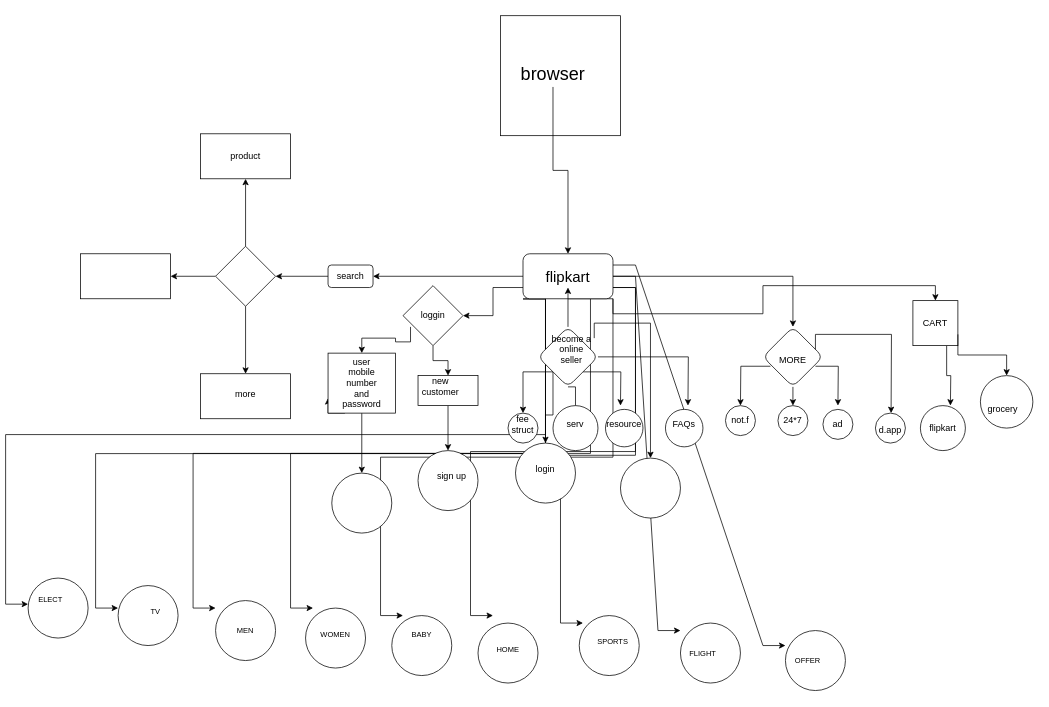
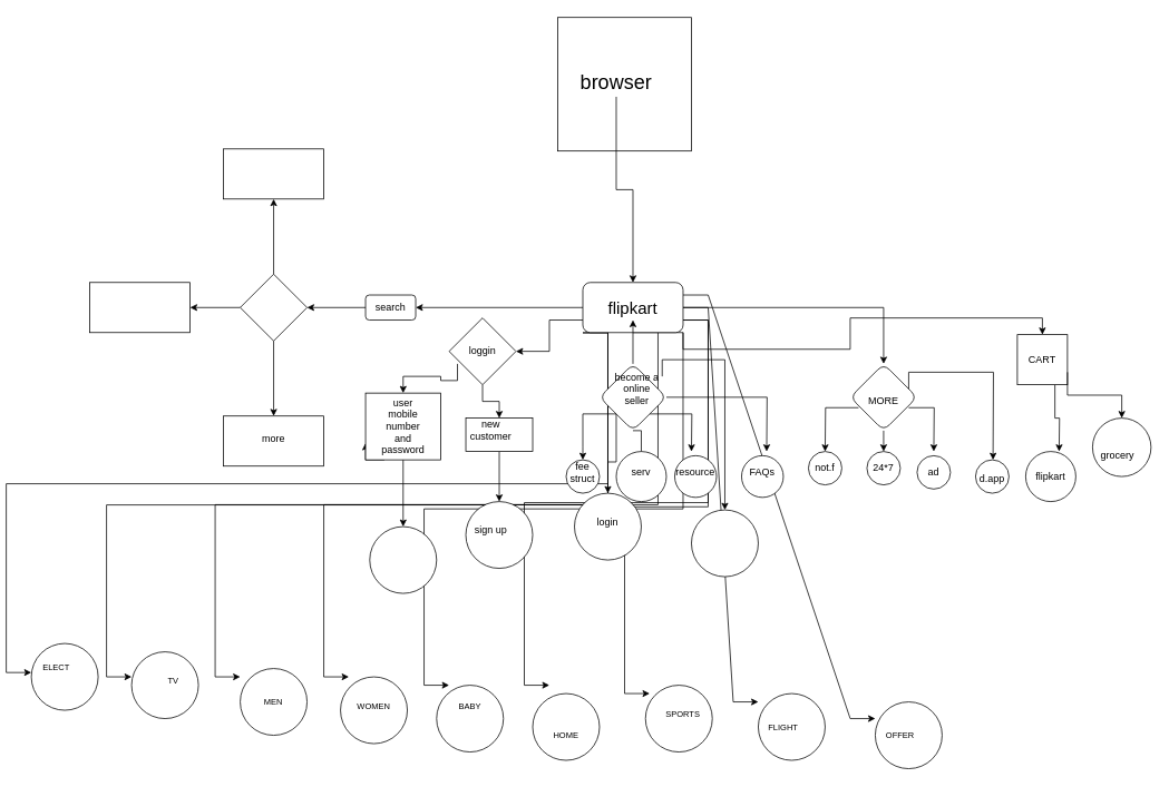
  <mxCell id="0" />
  <mxCell id="1" parent="0" />
  <mxCell id="2" value="" style="whiteSpace=wrap;html=1;aspect=fixed;" vertex="1" parent="1"><mxGeometry x="650" y="20" width="160" height="160" as="geometry" /></mxCell>
  <mxCell id="3" value="" style="edgeStyle=orthogonalEdgeStyle;rounded=0;orthogonalLoop=1;jettySize=auto;html=1;" edge="1" parent="1" source="4" target="18"><mxGeometry relative="1" as="geometry" /></mxCell>
  <mxCell id="4" value="&lt;font style=&quot;font-size: 24px;&quot;&gt;browser&lt;/font&gt;" style="text;strokeColor=none;align=center;fillColor=none;html=1;verticalAlign=middle;whiteSpace=wrap;rounded=0;" vertex="1" parent="1"><mxGeometry x="690" y="80" width="60" height="35" as="geometry" /></mxCell>
  <mxCell id="5" style="edgeStyle=orthogonalEdgeStyle;rounded=0;orthogonalLoop=1;jettySize=auto;html=1;exitX=0;exitY=0.5;exitDx=0;exitDy=0;" edge="1" parent="1" source="18" target="20"><mxGeometry relative="1" as="geometry"><mxPoint x="600" y="368" as="targetPoint" /></mxGeometry></mxCell>
  <mxCell id="6" style="edgeStyle=orthogonalEdgeStyle;rounded=0;orthogonalLoop=1;jettySize=auto;html=1;exitX=0;exitY=0.75;exitDx=0;exitDy=0;" edge="1" parent="1" source="18" target="33"><mxGeometry relative="1" as="geometry"><mxPoint x="560" y="420" as="targetPoint" /></mxGeometry></mxCell>
  <mxCell id="7" value="" style="edgeStyle=orthogonalEdgeStyle;rounded=0;orthogonalLoop=1;jettySize=auto;html=1;" edge="1" parent="1" source="18" target="70"><mxGeometry relative="1" as="geometry" /></mxCell>
  <mxCell id="8" style="edgeStyle=orthogonalEdgeStyle;rounded=0;orthogonalLoop=1;jettySize=auto;html=1;exitX=1;exitY=1;exitDx=0;exitDy=0;" edge="1" parent="1" source="18" target="84"><mxGeometry relative="1" as="geometry"><mxPoint x="1240" y="440" as="targetPoint" /></mxGeometry></mxCell>
  <mxCell id="9" style="edgeStyle=entityRelationEdgeStyle;rounded=0;orthogonalLoop=1;jettySize=auto;html=1;exitX=0;exitY=0.25;exitDx=0;exitDy=0;fontSize=24;" edge="1" parent="1" source="18"><mxGeometry relative="1" as="geometry"><mxPoint x="20" y="804.805" as="targetPoint" /></mxGeometry></mxCell>
  <mxCell id="10" style="edgeStyle=entityRelationEdgeStyle;rounded=0;orthogonalLoop=1;jettySize=auto;html=1;fontSize=24;" edge="1" parent="1"><mxGeometry relative="1" as="geometry"><mxPoint x="140" y="810" as="targetPoint" /><mxPoint x="680" y="398" as="sourcePoint" /></mxGeometry></mxCell>
  <mxCell id="11" style="edgeStyle=entityRelationEdgeStyle;rounded=0;orthogonalLoop=1;jettySize=auto;html=1;exitX=0;exitY=1;exitDx=0;exitDy=0;fontSize=24;" edge="1" parent="1" source="18"><mxGeometry relative="1" as="geometry"><mxPoint x="270" y="810" as="targetPoint" /></mxGeometry></mxCell>
  <mxCell id="12" style="edgeStyle=entityRelationEdgeStyle;rounded=0;orthogonalLoop=1;jettySize=auto;html=1;exitX=0.5;exitY=1;exitDx=0;exitDy=0;fontSize=24;" edge="1" parent="1" source="18"><mxGeometry relative="1" as="geometry"><mxPoint x="400" y="810" as="targetPoint" /></mxGeometry></mxCell>
  <mxCell id="13" style="edgeStyle=entityRelationEdgeStyle;rounded=0;orthogonalLoop=1;jettySize=auto;html=1;exitX=0.75;exitY=1;exitDx=0;exitDy=0;fontSize=24;" edge="1" parent="1" source="18"><mxGeometry relative="1" as="geometry"><mxPoint x="520" y="820" as="targetPoint" /></mxGeometry></mxCell>
  <mxCell id="14" style="edgeStyle=entityRelationEdgeStyle;rounded=0;orthogonalLoop=1;jettySize=auto;html=1;exitX=1;exitY=0.75;exitDx=0;exitDy=0;fontSize=24;" edge="1" parent="1" source="18"><mxGeometry relative="1" as="geometry"><mxPoint x="640" y="820" as="targetPoint" /></mxGeometry></mxCell>
  <mxCell id="15" style="edgeStyle=entityRelationEdgeStyle;rounded=0;orthogonalLoop=1;jettySize=auto;html=1;exitX=1;exitY=0.75;exitDx=0;exitDy=0;fontSize=24;" edge="1" parent="1" source="18"><mxGeometry relative="1" as="geometry"><mxPoint x="760" y="830" as="targetPoint" /></mxGeometry></mxCell>
  <mxCell id="16" style="edgeStyle=entityRelationEdgeStyle;rounded=0;orthogonalLoop=1;jettySize=auto;html=1;exitX=1;exitY=0.5;exitDx=0;exitDy=0;fontSize=24;" edge="1" parent="1" source="18"><mxGeometry relative="1" as="geometry"><mxPoint x="890" y="840" as="targetPoint" /></mxGeometry></mxCell>
  <mxCell id="17" style="edgeStyle=entityRelationEdgeStyle;rounded=0;orthogonalLoop=1;jettySize=auto;html=1;exitX=1;exitY=0.25;exitDx=0;exitDy=0;fontSize=24;" edge="1" parent="1" source="18"><mxGeometry relative="1" as="geometry"><mxPoint x="1030" y="860" as="targetPoint" /></mxGeometry></mxCell>
  <mxCell id="18" value="" style="rounded=1;whiteSpace=wrap;html=1;" vertex="1" parent="1"><mxGeometry x="680" y="337.5" width="120" height="60" as="geometry" /></mxCell>
  <mxCell id="19" value="&lt;font style=&quot;font-size: 20px;&quot;&gt;flipkart&lt;/font&gt;" style="text;strokeColor=none;align=center;fillColor=none;html=1;verticalAlign=middle;whiteSpace=wrap;rounded=0;" vertex="1" parent="1"><mxGeometry x="710" y="352.5" width="60" height="30" as="geometry" /></mxCell>
  <mxCell id="20" value="" style="rounded=1;whiteSpace=wrap;html=1;" vertex="1" parent="1"><mxGeometry x="420" y="352.5" width="60" height="30" as="geometry" /></mxCell>
  <mxCell id="21" value="" style="edgeStyle=orthogonalEdgeStyle;rounded=0;orthogonalLoop=1;jettySize=auto;html=1;" edge="1" parent="1" source="22" target="26"><mxGeometry relative="1" as="geometry" /></mxCell>
  <mxCell id="22" value="search" style="text;strokeColor=none;align=center;fillColor=none;html=1;verticalAlign=middle;whiteSpace=wrap;rounded=0;" vertex="1" parent="1"><mxGeometry x="420" y="352.5" width="60" height="30" as="geometry" /></mxCell>
  <mxCell id="23" value="" style="edgeStyle=orthogonalEdgeStyle;rounded=0;orthogonalLoop=1;jettySize=auto;html=1;" edge="1" parent="1" source="26" target="27"><mxGeometry relative="1" as="geometry" /></mxCell>
  <mxCell id="24" value="" style="edgeStyle=orthogonalEdgeStyle;rounded=0;orthogonalLoop=1;jettySize=auto;html=1;" edge="1" parent="1" source="26" target="29"><mxGeometry relative="1" as="geometry" /></mxCell>
  <mxCell id="25" value="" style="edgeStyle=orthogonalEdgeStyle;rounded=0;orthogonalLoop=1;jettySize=auto;html=1;" edge="1" parent="1" source="26" target="30"><mxGeometry relative="1" as="geometry" /></mxCell>
  <mxCell id="26" value="" style="rhombus;whiteSpace=wrap;html=1;" vertex="1" parent="1"><mxGeometry x="270" y="327.5" width="80" height="80" as="geometry" /></mxCell>
  <mxCell id="27" value="" style="whiteSpace=wrap;html=1;" vertex="1" parent="1"><mxGeometry x="250" y="177.5" width="120" height="60" as="geometry" /></mxCell>
- <mxCell id="28" value="product" style="text;strokeColor=none;align=center;fillColor=none;html=1;verticalAlign=middle;whiteSpace=wrap;rounded=0;" vertex="1" parent="1"><mxGeometry x="280" y="192.5" width="60" height="30" as="geometry" /></mxCell>
  <mxCell id="29" value="" style="whiteSpace=wrap;html=1;" vertex="1" parent="1"><mxGeometry x="90" y="337.5" width="120" height="60" as="geometry" /></mxCell>
  <mxCell id="30" value="" style="whiteSpace=wrap;html=1;" vertex="1" parent="1"><mxGeometry x="250" y="497.5" width="120" height="60" as="geometry" /></mxCell>
  <mxCell id="31" value="more" style="text;strokeColor=none;align=center;fillColor=none;html=1;verticalAlign=middle;whiteSpace=wrap;rounded=0;" vertex="1" parent="1"><mxGeometry x="280" y="510" width="60" height="30" as="geometry" /></mxCell>
  <mxCell id="32" value="" style="edgeStyle=orthogonalEdgeStyle;rounded=0;orthogonalLoop=1;jettySize=auto;html=1;" edge="1" parent="1" source="33" target="37"><mxGeometry relative="1" as="geometry" /></mxCell>
  <mxCell id="33" value="" style="rhombus;whiteSpace=wrap;html=1;" vertex="1" parent="1"><mxGeometry x="520" y="380" width="80" height="80" as="geometry" /></mxCell>
  <mxCell id="34" style="edgeStyle=orthogonalEdgeStyle;rounded=0;orthogonalLoop=1;jettySize=auto;html=1;exitX=0;exitY=1;exitDx=0;exitDy=0;" edge="1" parent="1" source="35" target="41"><mxGeometry relative="1" as="geometry"><mxPoint x="470" y="500" as="targetPoint" /></mxGeometry></mxCell>
  <mxCell id="35" value="loggin" style="text;strokeColor=none;align=center;fillColor=none;html=1;verticalAlign=middle;whiteSpace=wrap;rounded=0;" vertex="1" parent="1"><mxGeometry x="530" y="405" width="60" height="30" as="geometry" /></mxCell>
  <mxCell id="36" value="" style="edgeStyle=orthogonalEdgeStyle;rounded=0;orthogonalLoop=1;jettySize=auto;html=1;" edge="1" parent="1" source="37" target="43"><mxGeometry relative="1" as="geometry" /></mxCell>
  <mxCell id="37" value="" style="whiteSpace=wrap;html=1;" vertex="1" parent="1"><mxGeometry x="540" y="500" width="80" height="40" as="geometry" /></mxCell>
  <mxCell id="38" value="new customer" style="text;strokeColor=none;align=center;fillColor=none;html=1;verticalAlign=middle;whiteSpace=wrap;rounded=0;" vertex="1" parent="1"><mxGeometry x="540" y="500" width="60" height="30" as="geometry" /></mxCell>
  <mxCell id="39" style="edgeStyle=orthogonalEdgeStyle;rounded=0;orthogonalLoop=1;jettySize=auto;html=1;exitX=0.25;exitY=1;exitDx=0;exitDy=0;" edge="1" parent="1" source="41"><mxGeometry relative="1" as="geometry"><mxPoint x="420" y="530" as="targetPoint" /></mxGeometry></mxCell>
  <mxCell id="40" value="" style="edgeStyle=orthogonalEdgeStyle;rounded=0;orthogonalLoop=1;jettySize=auto;html=1;" edge="1" parent="1" source="41" target="45"><mxGeometry relative="1" as="geometry" /></mxCell>
  <mxCell id="41" value="" style="rounded=0;whiteSpace=wrap;html=1;" vertex="1" parent="1"><mxGeometry x="420" y="470" width="90" height="80" as="geometry" /></mxCell>
  <mxCell id="42" value="user mobile number and password" style="text;strokeColor=none;align=center;fillColor=none;html=1;verticalAlign=middle;whiteSpace=wrap;rounded=0;" vertex="1" parent="1"><mxGeometry x="435" y="495" width="60" height="30" as="geometry" /></mxCell>
  <mxCell id="43" value="" style="ellipse;whiteSpace=wrap;html=1;" vertex="1" parent="1"><mxGeometry x="540" y="600" width="80" height="80" as="geometry" /></mxCell>
- <mxCell id="44" value="sign up" style="text;strokeColor=none;align=center;fillColor=none;html=1;verticalAlign=middle;whiteSpace=wrap;rounded=0;" vertex="1" parent="1"><mxGeometry x="555" y="620" width="60" height="30" as="geometry" /></mxCell>
+ <mxCell id="44" value="sign up" style="text;strokeColor=none;align=center;fillColor=none;html=1;verticalAlign=middle;whiteSpace=wrap;rounded=0;" vertex="1" parent="1"><mxGeometry x="540" width="60" height="30" as="geometry" y="620" /></mxCell>
  <mxCell id="45" value="" style="ellipse;whiteSpace=wrap;html=1;rounded=0;" vertex="1" parent="1"><mxGeometry x="425" y="630" width="80" height="80" as="geometry" /></mxCell>
  <mxCell id="46" value="" style="edgeStyle=orthogonalEdgeStyle;rounded=0;orthogonalLoop=1;jettySize=auto;html=1;" edge="1" parent="1" source="52" target="19"><mxGeometry relative="1" as="geometry" /></mxCell>
  <mxCell id="47" style="edgeStyle=orthogonalEdgeStyle;rounded=0;orthogonalLoop=1;jettySize=auto;html=1;exitX=0;exitY=1;exitDx=0;exitDy=0;" edge="1" parent="1" source="52"><mxGeometry relative="1" as="geometry"><mxPoint x="680" y="550" as="targetPoint" /></mxGeometry></mxCell>
  <mxCell id="48" style="edgeStyle=orthogonalEdgeStyle;rounded=0;orthogonalLoop=1;jettySize=auto;html=1;exitX=0.5;exitY=1;exitDx=0;exitDy=0;" edge="1" parent="1" source="52"><mxGeometry relative="1" as="geometry"><mxPoint x="750" y="550" as="targetPoint" /></mxGeometry></mxCell>
  <mxCell id="49" style="edgeStyle=orthogonalEdgeStyle;rounded=0;orthogonalLoop=1;jettySize=auto;html=1;exitX=1;exitY=1;exitDx=0;exitDy=0;" edge="1" parent="1" source="52"><mxGeometry relative="1" as="geometry"><mxPoint x="810" y="540" as="targetPoint" /></mxGeometry></mxCell>
  <mxCell id="50" style="edgeStyle=orthogonalEdgeStyle;rounded=0;orthogonalLoop=1;jettySize=auto;html=1;exitX=1;exitY=0.5;exitDx=0;exitDy=0;" edge="1" parent="1" source="52"><mxGeometry relative="1" as="geometry"><mxPoint x="900" y="540" as="targetPoint" /></mxGeometry></mxCell>
  <mxCell id="51" style="edgeStyle=orthogonalEdgeStyle;rounded=0;orthogonalLoop=1;jettySize=auto;html=1;exitX=0;exitY=0;exitDx=0;exitDy=0;" edge="1" parent="1" source="52" target="67"><mxGeometry relative="1" as="geometry"><mxPoint x="710" y="630" as="targetPoint" /></mxGeometry></mxCell>
  <mxCell id="52" value="" style="rhombus;whiteSpace=wrap;html=1;rounded=1;" vertex="1" parent="1"><mxGeometry x="700" y="435" width="80" height="80" as="geometry" /></mxCell>
  <mxCell id="53" style="edgeStyle=orthogonalEdgeStyle;rounded=0;orthogonalLoop=1;jettySize=auto;html=1;exitX=1;exitY=0;exitDx=0;exitDy=0;" edge="1" parent="1" source="54" target="66"><mxGeometry relative="1" as="geometry"><mxPoint x="850" y="650" as="targetPoint" /></mxGeometry></mxCell>
  <mxCell id="54" value="become a online seller" style="text;strokeColor=none;align=center;fillColor=none;html=1;verticalAlign=middle;whiteSpace=wrap;rounded=0;" vertex="1" parent="1"><mxGeometry x="715" y="450" width="60" height="30" as="geometry" /></mxCell>
  <mxCell id="55" value="" style="ellipse;whiteSpace=wrap;html=1;" vertex="1" parent="1"><mxGeometry x="660" y="550" width="40" height="40" as="geometry" /></mxCell>
  <mxCell id="56" value="fee&lt;br&gt;struct" style="text;strokeColor=none;align=center;fillColor=none;html=1;verticalAlign=middle;whiteSpace=wrap;rounded=0;" vertex="1" parent="1"><mxGeometry x="650" y="550" width="60" height="30" as="geometry" /></mxCell>
  <mxCell id="57" value="" style="ellipse;whiteSpace=wrap;html=1;" vertex="1" parent="1"><mxGeometry x="720" y="540" width="60" height="60" as="geometry" /></mxCell>
  <mxCell id="58" value="serv" style="text;strokeColor=none;align=center;fillColor=none;html=1;verticalAlign=middle;whiteSpace=wrap;rounded=0;" vertex="1" parent="1"><mxGeometry x="720" y="550" width="60" height="30" as="geometry" /></mxCell>
  <mxCell id="59" value="" style="ellipse;whiteSpace=wrap;html=1;aspect=fixed;" vertex="1" parent="1"><mxGeometry x="140" y="780" width="80" height="80" as="geometry" /></mxCell>
  <mxCell id="60" value="" style="ellipse;whiteSpace=wrap;html=1;aspect=fixed;" vertex="1" parent="1"><mxGeometry x="20" y="770" width="80" height="80" as="geometry" /></mxCell>
  <mxCell id="61" value="" style="ellipse;whiteSpace=wrap;html=1;aspect=fixed;" vertex="1" parent="1"><mxGeometry x="790" y="545" width="50" height="50" as="geometry" /></mxCell>
  <mxCell id="62" value="resource" style="text;strokeColor=none;align=center;fillColor=none;html=1;verticalAlign=middle;whiteSpace=wrap;rounded=0;" vertex="1" parent="1"><mxGeometry x="785" y="550" width="60" height="30" as="geometry" /></mxCell>
  <mxCell id="63" value="FAQs" style="text;strokeColor=none;align=center;fillColor=none;html=1;verticalAlign=middle;whiteSpace=wrap;rounded=0;" vertex="1" parent="1"><mxGeometry x="860" y="550" width="60" height="30" as="geometry" /></mxCell>
  <mxCell id="64" value="" style="ellipse;whiteSpace=wrap;html=1;aspect=fixed;" vertex="1" parent="1"><mxGeometry x="870" y="545" width="50" height="50" as="geometry" /></mxCell>
  <mxCell id="65" value="FAQs" style="text;strokeColor=none;align=center;fillColor=none;html=1;verticalAlign=middle;whiteSpace=wrap;rounded=0;" vertex="1" parent="1"><mxGeometry x="865" y="550" width="60" height="30" as="geometry" /></mxCell>
  <mxCell id="66" value="" style="ellipse;whiteSpace=wrap;html=1;aspect=fixed;" vertex="1" parent="1"><mxGeometry x="810" y="610" width="80" height="80" as="geometry" /></mxCell>
  <mxCell id="67" value="" style="ellipse;whiteSpace=wrap;html=1;aspect=fixed;" vertex="1" parent="1"><mxGeometry x="670" y="590" width="80" height="80" as="geometry" /></mxCell>
  <mxCell id="68" value="login" style="text;strokeColor=none;align=center;fillColor=none;html=1;verticalAlign=middle;whiteSpace=wrap;rounded=0;" vertex="1" parent="1"><mxGeometry x="680" y="610" width="60" height="30" as="geometry" /></mxCell>
  <mxCell id="69" style="edgeStyle=orthogonalEdgeStyle;rounded=0;orthogonalLoop=1;jettySize=auto;html=1;exitX=0.5;exitY=1;exitDx=0;exitDy=0;" edge="1" parent="1" source="70"><mxGeometry relative="1" as="geometry"><mxPoint x="1040" y="540" as="targetPoint" /></mxGeometry></mxCell>
  <mxCell id="70" value="" style="rhombus;whiteSpace=wrap;html=1;rounded=1;" vertex="1" parent="1"><mxGeometry x="1000" y="435" width="80" height="80" as="geometry" /></mxCell>
  <mxCell id="71" style="edgeStyle=orthogonalEdgeStyle;rounded=0;orthogonalLoop=1;jettySize=auto;html=1;exitX=0;exitY=0.75;exitDx=0;exitDy=0;" edge="1" parent="1" source="74"><mxGeometry relative="1" as="geometry"><mxPoint x="970" y="540" as="targetPoint" /></mxGeometry></mxCell>
  <mxCell id="72" style="edgeStyle=orthogonalEdgeStyle;rounded=0;orthogonalLoop=1;jettySize=auto;html=1;exitX=1;exitY=0.75;exitDx=0;exitDy=0;" edge="1" parent="1" source="74"><mxGeometry relative="1" as="geometry"><mxPoint x="1100" y="540" as="targetPoint" /></mxGeometry></mxCell>
  <mxCell id="73" style="edgeStyle=orthogonalEdgeStyle;rounded=0;orthogonalLoop=1;jettySize=auto;html=1;exitX=1;exitY=0;exitDx=0;exitDy=0;" edge="1" parent="1" source="74"><mxGeometry relative="1" as="geometry"><mxPoint x="1170.909" y="550" as="targetPoint" /></mxGeometry></mxCell>
  <mxCell id="74" value="MORE" style="text;strokeColor=none;align=center;fillColor=none;html=1;verticalAlign=middle;whiteSpace=wrap;rounded=0;" vertex="1" parent="1"><mxGeometry x="1010" y="465" width="60" height="30" as="geometry" /></mxCell>
  <mxCell id="75" value="" style="ellipse;whiteSpace=wrap;html=1;aspect=fixed;" vertex="1" parent="1"><mxGeometry x="950" y="540" width="40" height="40" as="geometry" /></mxCell>
  <mxCell id="76" value="" style="ellipse;whiteSpace=wrap;html=1;aspect=fixed;" vertex="1" parent="1"><mxGeometry x="1020" y="540" width="40" height="40" as="geometry" /></mxCell>
  <mxCell id="77" value="" style="ellipse;whiteSpace=wrap;html=1;aspect=fixed;" vertex="1" parent="1"><mxGeometry x="1080" y="545" width="40" height="40" as="geometry" /></mxCell>
  <mxCell id="78" value="" style="ellipse;whiteSpace=wrap;html=1;aspect=fixed;" vertex="1" parent="1"><mxGeometry x="1150" y="550" width="40" height="40" as="geometry" /></mxCell>
  <mxCell id="79" value="not.f" style="text;strokeColor=none;align=center;fillColor=none;html=1;verticalAlign=middle;whiteSpace=wrap;rounded=0;" vertex="1" parent="1"><mxGeometry x="940" y="545" width="60" height="30" as="geometry" /></mxCell>
  <mxCell id="80" value="24*7" style="text;strokeColor=none;align=center;fillColor=none;html=1;verticalAlign=middle;whiteSpace=wrap;rounded=0;" vertex="1" parent="1"><mxGeometry x="1010" y="545" width="60" height="30" as="geometry" /></mxCell>
  <mxCell id="81" value="ad" style="text;strokeColor=none;align=center;fillColor=none;html=1;verticalAlign=middle;whiteSpace=wrap;rounded=0;" vertex="1" parent="1"><mxGeometry x="1070" y="550" width="60" height="30" as="geometry" /></mxCell>
  <mxCell id="82" value="d.app" style="text;strokeColor=none;align=center;fillColor=none;html=1;verticalAlign=middle;whiteSpace=wrap;rounded=0;" vertex="1" parent="1"><mxGeometry x="1140" y="557.5" width="60" height="30" as="geometry" /></mxCell>
  <mxCell id="83" style="edgeStyle=orthogonalEdgeStyle;rounded=0;orthogonalLoop=1;jettySize=auto;html=1;exitX=0.75;exitY=1;exitDx=0;exitDy=0;" edge="1" parent="1" source="84"><mxGeometry relative="1" as="geometry"><mxPoint x="1250" y="540" as="targetPoint" /></mxGeometry></mxCell>
  <mxCell id="84" value="" style="whiteSpace=wrap;html=1;aspect=fixed;" vertex="1" parent="1"><mxGeometry x="1200" y="400" width="60" height="60" as="geometry" /></mxCell>
  <mxCell id="85" style="edgeStyle=orthogonalEdgeStyle;rounded=0;orthogonalLoop=1;jettySize=auto;html=1;exitX=1;exitY=1;exitDx=0;exitDy=0;" edge="1" parent="1" source="86" target="87"><mxGeometry relative="1" as="geometry"><mxPoint x="1330" y="540" as="targetPoint" /></mxGeometry></mxCell>
  <mxCell id="86" value="CART" style="text;strokeColor=none;align=center;fillColor=none;html=1;verticalAlign=middle;whiteSpace=wrap;rounded=0;" vertex="1" parent="1"><mxGeometry x="1200" y="415" width="60" height="30" as="geometry" /></mxCell>
  <mxCell id="87" value="" style="ellipse;whiteSpace=wrap;html=1;aspect=fixed;" vertex="1" parent="1"><mxGeometry x="1290" y="500" width="70" height="70" as="geometry" /></mxCell>
  <mxCell id="88" value="grocery" style="text;strokeColor=none;align=center;fillColor=none;html=1;verticalAlign=middle;whiteSpace=wrap;rounded=0;" vertex="1" parent="1"><mxGeometry x="1290" y="530" width="60" height="30" as="geometry" /></mxCell>
  <mxCell id="89" value="" style="ellipse;whiteSpace=wrap;html=1;aspect=fixed;" vertex="1" parent="1"><mxGeometry x="1210" y="540" width="60" height="60" as="geometry" /></mxCell>
  <mxCell id="90" value="flipkart" style="text;strokeColor=none;align=center;fillColor=none;html=1;verticalAlign=middle;whiteSpace=wrap;rounded=0;" vertex="1" parent="1"><mxGeometry x="1210" y="555" width="60" height="30" as="geometry" /></mxCell>
  <mxCell id="91" value="" style="ellipse;whiteSpace=wrap;html=1;aspect=fixed;" vertex="1" parent="1"><mxGeometry x="270" y="800" width="80" height="80" as="geometry" /></mxCell>
  <mxCell id="92" value="" style="ellipse;whiteSpace=wrap;html=1;aspect=fixed;" vertex="1" parent="1"><mxGeometry x="390" y="810" width="80" height="80" as="geometry" /></mxCell>
  <mxCell id="93" value="" style="ellipse;whiteSpace=wrap;html=1;aspect=fixed;" vertex="1" parent="1"><mxGeometry x="505" y="820" width="80" height="80" as="geometry" /></mxCell>
  <mxCell id="94" value="" style="ellipse;whiteSpace=wrap;html=1;aspect=fixed;" vertex="1" parent="1"><mxGeometry x="620" y="830" width="80" height="80" as="geometry" /></mxCell>
  <mxCell id="95" value="" style="ellipse;whiteSpace=wrap;html=1;aspect=fixed;" vertex="1" parent="1"><mxGeometry x="755" y="820" width="80" height="80" as="geometry" /></mxCell>
  <mxCell id="96" value="" style="ellipse;whiteSpace=wrap;html=1;aspect=fixed;" vertex="1" parent="1"><mxGeometry x="890" y="830" width="80" height="80" as="geometry" /></mxCell>
  <mxCell id="97" value="" style="ellipse;whiteSpace=wrap;html=1;aspect=fixed;" vertex="1" parent="1"><mxGeometry x="1030" y="840" width="80" height="80" as="geometry" /></mxCell>
  <mxCell id="98" value="&lt;font style=&quot;font-size: 10px;&quot;&gt;ELECT&lt;/font&gt;" style="text;strokeColor=none;align=center;fillColor=none;html=1;verticalAlign=middle;whiteSpace=wrap;rounded=0;fontSize=24;" vertex="1" parent="1"><mxGeometry x="20" y="780" width="60" height="30" as="geometry" /></mxCell>
  <mxCell id="99" value="TV" style="text;strokeColor=none;align=center;fillColor=none;html=1;verticalAlign=middle;whiteSpace=wrap;rounded=0;fontSize=10;" vertex="1" parent="1"><mxGeometry x="160" y="800" width="60" height="30" as="geometry" /></mxCell>
  <mxCell id="100" value="MEN" style="text;strokeColor=none;align=center;fillColor=none;html=1;verticalAlign=middle;whiteSpace=wrap;rounded=0;fontSize=10;" vertex="1" parent="1"><mxGeometry x="280" y="825" width="60" height="30" as="geometry" /></mxCell>
  <mxCell id="101" value="WOMEN" style="text;strokeColor=none;align=center;fillColor=none;html=1;verticalAlign=middle;whiteSpace=wrap;rounded=0;fontSize=10;" vertex="1" parent="1"><mxGeometry x="400" y="840" width="60" height="10" as="geometry" /></mxCell>
  <mxCell id="102" value="BABY" style="text;strokeColor=none;align=center;fillColor=none;html=1;verticalAlign=middle;whiteSpace=wrap;rounded=0;fontSize=10;" vertex="1" parent="1"><mxGeometry x="515" y="830" width="60" height="30" as="geometry" /></mxCell>
- <mxCell id="103" value="HOME" style="text;strokeColor=none;align=center;fillColor=none;html=1;verticalAlign=middle;whiteSpace=wrap;rounded=0;fontSize=10;" vertex="1" parent="1"><mxGeometry x="630" y="850" width="60" height="30" as="geometry" /></mxCell>
+ <mxCell id="103" value="HOME" style="text;strokeColor=none;align=center;fillColor=none;html=1;verticalAlign=middle;whiteSpace=wrap;rounded=0;fontSize=10;" vertex="1" parent="1"><mxGeometry x="630" y="865" width="60" height="30" as="geometry" /></mxCell>
  <mxCell id="104" value="SPORTS" style="text;strokeColor=none;align=center;fillColor=none;html=1;verticalAlign=middle;whiteSpace=wrap;rounded=0;fontSize=10;" vertex="1" parent="1"><mxGeometry x="770" y="840" width="60" height="30" as="geometry" /></mxCell>
  <mxCell id="105" value="FLIGHT" style="text;strokeColor=none;align=center;fillColor=none;html=1;verticalAlign=middle;whiteSpace=wrap;rounded=0;fontSize=10;" vertex="1" parent="1"><mxGeometry x="890" y="855" width="60" height="30" as="geometry" /></mxCell>
  <mxCell id="106" value="OFFER" style="text;strokeColor=none;align=center;fillColor=none;html=1;verticalAlign=middle;whiteSpace=wrap;rounded=0;fontSize=10;" vertex="1" parent="1"><mxGeometry x="1030" y="865" width="60" height="30" as="geometry" /></mxCell>
